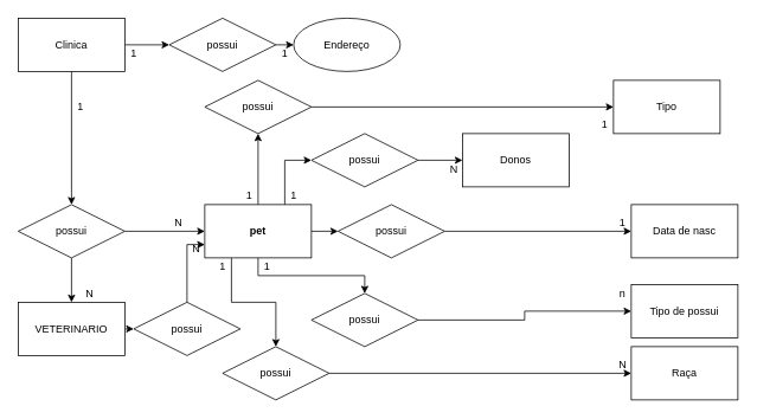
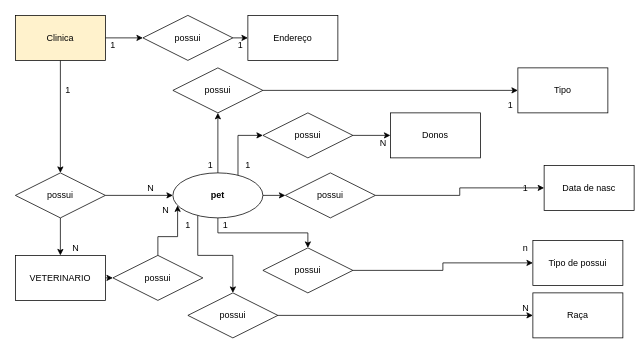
  <mxCell id="0" />
  <mxCell id="1" parent="0" />
  <mxCell id="2" style="edgeStyle=orthogonalEdgeStyle;rounded=0;orthogonalLoop=1;jettySize=auto;html=1;exitX=0.5;exitY=1;exitDx=0;exitDy=0;entryX=0.5;entryY=0;entryDx=0;entryDy=0;" edge="1" parent="1" source="4" target="12"><mxGeometry relative="1" as="geometry" /></mxCell>
  <mxCell id="3" style="edgeStyle=orthogonalEdgeStyle;rounded=0;orthogonalLoop=1;jettySize=auto;html=1;exitX=1;exitY=0.5;exitDx=0;exitDy=0;entryX=0;entryY=0.5;entryDx=0;entryDy=0;" edge="1" parent="1" source="4" target="6"><mxGeometry relative="1" as="geometry" /></mxCell>
- <mxCell id="4" value="Clinica" style="rounded=0;whiteSpace=wrap;html=1;" vertex="1" parent="1"><mxGeometry x="20" y="20" width="120" height="60" as="geometry" /></mxCell>
+ <mxCell id="4" value="Clinica" style="rounded=0;whiteSpace=wrap;html=1;fillColor=#fff2cc;" vertex="1" parent="1"><mxGeometry x="20" y="20" width="120" height="60" as="geometry" /></mxCell>
  <mxCell id="5" style="edgeStyle=orthogonalEdgeStyle;rounded=0;orthogonalLoop=1;jettySize=auto;html=1;exitX=1;exitY=0.5;exitDx=0;exitDy=0;entryX=0;entryY=0.5;entryDx=0;entryDy=0;" edge="1" parent="1" source="6" target="7"><mxGeometry relative="1" as="geometry" /></mxCell>
  <mxCell id="6" value="possui" style="shape=rhombus;perimeter=rhombusPerimeter;whiteSpace=wrap;html=1;align=center;" vertex="1" parent="1"><mxGeometry x="190" y="20" width="120" height="60" as="geometry" /></mxCell>
- <mxCell id="7" value="Endereço" style="ellipse;whiteSpace=wrap;html=1;" vertex="1" parent="1"><mxGeometry x="330" y="20" width="120" height="60" as="geometry" /></mxCell>
+ <mxCell id="7" value="Endereço" style="rounded=0;whiteSpace=wrap;html=1;" vertex="1" parent="1"><mxGeometry x="330" y="20" width="120" height="60" as="geometry" /></mxCell>
  <mxCell id="8" value="1" style="text;html=1;align=center;verticalAlign=middle;resizable=0;points=[];autosize=1;strokeColor=none;" vertex="1" parent="1"><mxGeometry x="140" y="50" width="20" height="20" as="geometry" /></mxCell>
  <mxCell id="9" value="1" style="text;html=1;align=center;verticalAlign=middle;resizable=0;points=[];autosize=1;strokeColor=none;" vertex="1" parent="1"><mxGeometry x="310" y="50" width="20" height="20" as="geometry" /></mxCell>
  <mxCell id="10" style="edgeStyle=orthogonalEdgeStyle;rounded=0;orthogonalLoop=1;jettySize=auto;html=1;entryX=0;entryY=0.5;entryDx=0;entryDy=0;" edge="1" parent="1" source="12" target="18"><mxGeometry relative="1" as="geometry" /></mxCell>
  <mxCell id="11" style="edgeStyle=orthogonalEdgeStyle;rounded=0;orthogonalLoop=1;jettySize=auto;html=1;entryX=0.5;entryY=0;entryDx=0;entryDy=0;" edge="1" parent="1" source="12" target="41"><mxGeometry relative="1" as="geometry" /></mxCell>
  <mxCell id="12" value="possui" style="shape=rhombus;perimeter=rhombusPerimeter;whiteSpace=wrap;html=1;align=center;" vertex="1" parent="1"><mxGeometry x="20" y="230" width="120" height="60" as="geometry" /></mxCell>
  <mxCell id="13" style="edgeStyle=orthogonalEdgeStyle;rounded=0;orthogonalLoop=1;jettySize=auto;html=1;entryX=0.5;entryY=1;entryDx=0;entryDy=0;" edge="1" parent="1" source="18" target="24"><mxGeometry relative="1" as="geometry" /></mxCell>
  <mxCell id="14" style="edgeStyle=orthogonalEdgeStyle;rounded=0;orthogonalLoop=1;jettySize=auto;html=1;exitX=1;exitY=0.5;exitDx=0;exitDy=0;entryX=0;entryY=0.5;entryDx=0;entryDy=0;" edge="1" parent="1" source="18" target="20"><mxGeometry relative="1" as="geometry" /></mxCell>
  <mxCell id="15" style="edgeStyle=orthogonalEdgeStyle;rounded=0;orthogonalLoop=1;jettySize=auto;html=1;entryX=0.5;entryY=0;entryDx=0;entryDy=0;" edge="1" parent="1" source="18" target="22"><mxGeometry relative="1" as="geometry" /></mxCell>
  <mxCell id="16" style="edgeStyle=orthogonalEdgeStyle;rounded=0;orthogonalLoop=1;jettySize=auto;html=1;exitX=0.25;exitY=1;exitDx=0;exitDy=0;" edge="1" parent="1" source="18" target="36"><mxGeometry relative="1" as="geometry" /></mxCell>
  <mxCell id="17" style="edgeStyle=orthogonalEdgeStyle;rounded=0;orthogonalLoop=1;jettySize=auto;html=1;exitX=0.75;exitY=0;exitDx=0;exitDy=0;entryX=0;entryY=0.5;entryDx=0;entryDy=0;" edge="1" parent="1" source="18" target="47"><mxGeometry relative="1" as="geometry" /></mxCell>
- <mxCell id="18" value="pet" style="rounded=0;whiteSpace=wrap;html=1;fontStyle=1" vertex="1" parent="1"><mxGeometry x="230" y="230" width="120" height="60" as="geometry" /></mxCell>
+ <mxCell id="18" value="pet" style="ellipse;whiteSpace=wrap;html=1;fontStyle=1;" vertex="1" parent="1"><mxGeometry x="230" y="230" width="120" height="60" as="geometry" /></mxCell>
  <mxCell id="19" style="edgeStyle=orthogonalEdgeStyle;rounded=0;orthogonalLoop=1;jettySize=auto;html=1;exitX=1;exitY=0.5;exitDx=0;exitDy=0;entryX=0;entryY=0.5;entryDx=0;entryDy=0;" edge="1" parent="1" source="20" target="32"><mxGeometry relative="1" as="geometry" /></mxCell>
  <mxCell id="20" value="possui" style="shape=rhombus;perimeter=rhombusPerimeter;whiteSpace=wrap;html=1;align=center;" vertex="1" parent="1"><mxGeometry x="380" y="230" width="120" height="60" as="geometry" /></mxCell>
  <mxCell id="21" style="edgeStyle=orthogonalEdgeStyle;rounded=0;orthogonalLoop=1;jettySize=auto;html=1;entryX=0;entryY=0.5;entryDx=0;entryDy=0;" edge="1" parent="1" source="22" target="31"><mxGeometry relative="1" as="geometry" /></mxCell>
  <mxCell id="22" value="possui" style="shape=rhombus;perimeter=rhombusPerimeter;whiteSpace=wrap;html=1;align=center;" vertex="1" parent="1"><mxGeometry x="350" y="330" width="120" height="60" as="geometry" /></mxCell>
  <mxCell id="23" style="edgeStyle=orthogonalEdgeStyle;rounded=0;orthogonalLoop=1;jettySize=auto;html=1;exitX=1;exitY=0.5;exitDx=0;exitDy=0;entryX=0;entryY=0.5;entryDx=0;entryDy=0;" edge="1" parent="1" source="24" target="33"><mxGeometry relative="1" as="geometry" /></mxCell>
  <mxCell id="24" value="possui" style="shape=rhombus;perimeter=rhombusPerimeter;whiteSpace=wrap;html=1;align=center;" vertex="1" parent="1"><mxGeometry x="230" y="90" width="120" height="60" as="geometry" /></mxCell>
  <mxCell id="25" value="1" style="text;html=1;align=center;verticalAlign=middle;resizable=0;points=[];autosize=1;strokeColor=none;" vertex="1" parent="1"><mxGeometry x="80" y="110" width="20" height="20" as="geometry" /></mxCell>
  <mxCell id="26" value="N" style="text;html=1;align=center;verticalAlign=middle;resizable=0;points=[];autosize=1;strokeColor=none;" vertex="1" parent="1"><mxGeometry x="190" y="240" width="20" height="20" as="geometry" /></mxCell>
  <mxCell id="27" value="1" style="text;html=1;align=center;verticalAlign=middle;resizable=0;points=[];autosize=1;strokeColor=none;" vertex="1" parent="1"><mxGeometry x="270" y="210" width="20" height="20" as="geometry" /></mxCell>
  <mxCell id="28" value="1" style="text;html=1;align=center;verticalAlign=middle;resizable=0;points=[];autosize=1;strokeColor=none;" vertex="1" parent="1"><mxGeometry x="670" y="130" width="20" height="20" as="geometry" /></mxCell>
  <mxCell id="29" value="1" style="text;html=1;align=center;verticalAlign=middle;resizable=0;points=[];autosize=1;strokeColor=none;" vertex="1" parent="1"><mxGeometry x="690" y="240" width="20" height="20" as="geometry" /></mxCell>
  <mxCell id="30" value="1" style="text;html=1;align=center;verticalAlign=middle;resizable=0;points=[];autosize=1;strokeColor=none;" vertex="1" parent="1"><mxGeometry x="290" y="290" width="20" height="20" as="geometry" /></mxCell>
  <mxCell id="31" value="Tipo de possui" style="rounded=0;whiteSpace=wrap;html=1;" vertex="1" parent="1"><mxGeometry x="710" y="320" width="120" height="60" as="geometry" /></mxCell>
- <mxCell id="32" value="Data de nasc" style="rounded=0;whiteSpace=wrap;html=1;" vertex="1" parent="1"><mxGeometry x="710" y="230" width="120" height="60" as="geometry" /></mxCell>
+ <mxCell id="32" value="Data de nasc" style="rounded=0;whiteSpace=wrap;html=1;" vertex="1" parent="1"><mxGeometry x="725" y="220" width="120" height="60" as="geometry" /></mxCell>
  <mxCell id="33" value="Tipo" style="rounded=0;whiteSpace=wrap;html=1;" vertex="1" parent="1"><mxGeometry x="690" y="90" width="120" height="60" as="geometry" /></mxCell>
  <mxCell id="34" value="n" style="text;html=1;align=center;verticalAlign=middle;resizable=0;points=[];autosize=1;strokeColor=none;" vertex="1" parent="1"><mxGeometry x="690" y="320" width="20" height="20" as="geometry" /></mxCell>
  <mxCell id="35" value="" style="edgeStyle=orthogonalEdgeStyle;rounded=0;orthogonalLoop=1;jettySize=auto;html=1;" edge="1" parent="1" source="36" target="37"><mxGeometry relative="1" as="geometry" /></mxCell>
  <mxCell id="36" value="possui" style="shape=rhombus;perimeter=rhombusPerimeter;whiteSpace=wrap;html=1;align=center;" vertex="1" parent="1"><mxGeometry x="250" y="390" width="120" height="60" as="geometry" /></mxCell>
  <mxCell id="37" value="Raça" style="rounded=0;whiteSpace=wrap;html=1;" vertex="1" parent="1"><mxGeometry x="710" y="390" width="120" height="60" as="geometry" /></mxCell>
  <mxCell id="38" value="1" style="text;html=1;align=center;verticalAlign=middle;resizable=0;points=[];autosize=1;strokeColor=none;" vertex="1" parent="1"><mxGeometry x="240" y="290" width="20" height="20" as="geometry" /></mxCell>
  <mxCell id="39" value="N" style="text;html=1;align=center;verticalAlign=middle;resizable=0;points=[];autosize=1;strokeColor=none;" vertex="1" parent="1"><mxGeometry x="690" y="400" width="20" height="20" as="geometry" /></mxCell>
  <mxCell id="40" style="edgeStyle=orthogonalEdgeStyle;rounded=0;orthogonalLoop=1;jettySize=auto;html=1;exitX=1;exitY=0.5;exitDx=0;exitDy=0;entryX=0;entryY=0.5;entryDx=0;entryDy=0;" edge="1" parent="1" source="41" target="44"><mxGeometry relative="1" as="geometry" /></mxCell>
  <mxCell id="41" value="VETERINARIO" style="rounded=0;whiteSpace=wrap;html=1;" vertex="1" parent="1"><mxGeometry x="20" y="340" width="120" height="60" as="geometry" /></mxCell>
  <mxCell id="42" value="N" style="text;html=1;align=center;verticalAlign=middle;resizable=0;points=[];autosize=1;strokeColor=none;" vertex="1" parent="1"><mxGeometry x="90" y="320" width="20" height="20" as="geometry" /></mxCell>
  <mxCell id="43" style="edgeStyle=orthogonalEdgeStyle;rounded=0;orthogonalLoop=1;jettySize=auto;html=1;entryX=0;entryY=0.75;entryDx=0;entryDy=0;" edge="1" parent="1" source="44" target="18"><mxGeometry relative="1" as="geometry" /></mxCell>
  <mxCell id="44" value="possui" style="shape=rhombus;perimeter=rhombusPerimeter;whiteSpace=wrap;html=1;align=center;" vertex="1" parent="1"><mxGeometry x="150" y="340" width="120" height="60" as="geometry" /></mxCell>
  <mxCell id="45" value="N" style="text;html=1;align=center;verticalAlign=middle;resizable=0;points=[];autosize=1;strokeColor=none;" vertex="1" parent="1"><mxGeometry x="210" y="270" width="20" height="20" as="geometry" /></mxCell>
  <mxCell id="46" style="edgeStyle=orthogonalEdgeStyle;rounded=0;orthogonalLoop=1;jettySize=auto;html=1;exitX=1;exitY=0.5;exitDx=0;exitDy=0;entryX=0;entryY=0.5;entryDx=0;entryDy=0;" edge="1" parent="1" source="47" target="48"><mxGeometry relative="1" as="geometry" /></mxCell>
  <mxCell id="47" value="possui" style="shape=rhombus;perimeter=rhombusPerimeter;whiteSpace=wrap;html=1;align=center;" vertex="1" parent="1"><mxGeometry x="350" y="150" width="120" height="60" as="geometry" /></mxCell>
  <mxCell id="48" value="Donos" style="rounded=0;whiteSpace=wrap;html=1;" vertex="1" parent="1"><mxGeometry x="520" y="150" width="120" height="60" as="geometry" /></mxCell>
  <mxCell id="49" value="1" style="text;html=1;align=center;verticalAlign=middle;resizable=0;points=[];autosize=1;strokeColor=none;" vertex="1" parent="1"><mxGeometry x="320" y="210" width="20" height="20" as="geometry" /></mxCell>
  <mxCell id="50" value="N" style="text;html=1;align=center;verticalAlign=middle;resizable=0;points=[];autosize=1;strokeColor=none;" vertex="1" parent="1"><mxGeometry x="500" y="180" width="20" height="20" as="geometry" /></mxCell>
